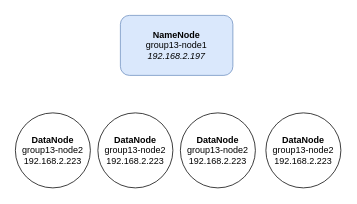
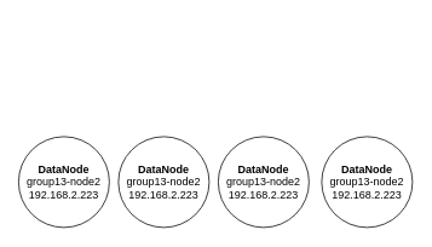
  <mxCell id="0" />
  <mxCell id="1" parent="0" />
- <mxCell id="2" value="&lt;div&gt;&lt;b&gt;NameNode&lt;/b&gt;&lt;/div&gt;&lt;div&gt;group13-node1&lt;/div&gt;&lt;div&gt;&lt;i&gt;192.168.2.197&lt;/i&gt;&lt;/div&gt;" style="rounded=1;whiteSpace=wrap;html=1;fillColor=#dae8fc;strokeColor=#6c8ebf;" vertex="1" parent="1"><mxGeometry x="160" y="20" width="150" height="80" as="geometry" /></mxCell>
  <mxCell id="3" value="&lt;div&gt;&lt;b&gt;DataNode&lt;/b&gt;&lt;/div&gt;&lt;div&gt;group13-node2&lt;/div&gt;&lt;div&gt;192.168.2.223&lt;/div&gt;" style="ellipse;whiteSpace=wrap;html=1;aspect=fixed;" vertex="1" parent="1"><mxGeometry x="20" y="150" width="100" height="100" as="geometry" /></mxCell>
  <mxCell id="4" value="&lt;div&gt;&lt;b&gt;DataNode&lt;/b&gt;&lt;/div&gt;&lt;div&gt;group13-node2&lt;/div&gt;&lt;div&gt;192.168.2.223&lt;/div&gt;" style="ellipse;whiteSpace=wrap;html=1;aspect=fixed;" vertex="1" parent="1"><mxGeometry x="130" y="150" width="100" height="100" as="geometry" /></mxCell>
  <mxCell id="5" value="&lt;div&gt;&lt;b&gt;DataNode&lt;/b&gt;&lt;/div&gt;&lt;div&gt;group13-node2&lt;/div&gt;&lt;div&gt;192.168.2.223&lt;/div&gt;" style="ellipse;whiteSpace=wrap;html=1;aspect=fixed;" vertex="1" parent="1"><mxGeometry x="240" y="150" width="100" height="100" as="geometry" /></mxCell>
  <mxCell id="6" value="&lt;div&gt;&lt;b&gt;DataNode&lt;/b&gt;&lt;/div&gt;&lt;div&gt;group13-node2&lt;/div&gt;&lt;div&gt;192.168.2.223&lt;/div&gt;" style="ellipse;whiteSpace=wrap;html=1;aspect=fixed;" vertex="1" parent="1"><mxGeometry x="354" y="150" width="100" height="100" as="geometry" /></mxCell>
